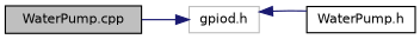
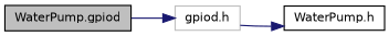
  digraph {
    rankdir=LR
    node [color=black fillcolor=white fontname=Helvetica fontsize=10 shape=record style=filled]
    edge [color=midnightblue fontname=Helvetica fontsize=10 labelfontname=Helvetica labelfontsize=10 style=solid]
-   n1 [fillcolor=grey75 fontcolor=black height=0.2 label="WaterPump.cpp" width=0.4]
+   n1 [fillcolor=grey75 fontcolor=black height=0.2 label="WaterPump.gpiod" width=0.4]
    n2 [color=grey75 height=0.2 label="gpiod.h" width=0.4]
    n3 [height=0.2 label="WaterPump.h" width=0.4]
    n1 -> n2
-   n3 -> n2
+   n2 -> n3
  }
